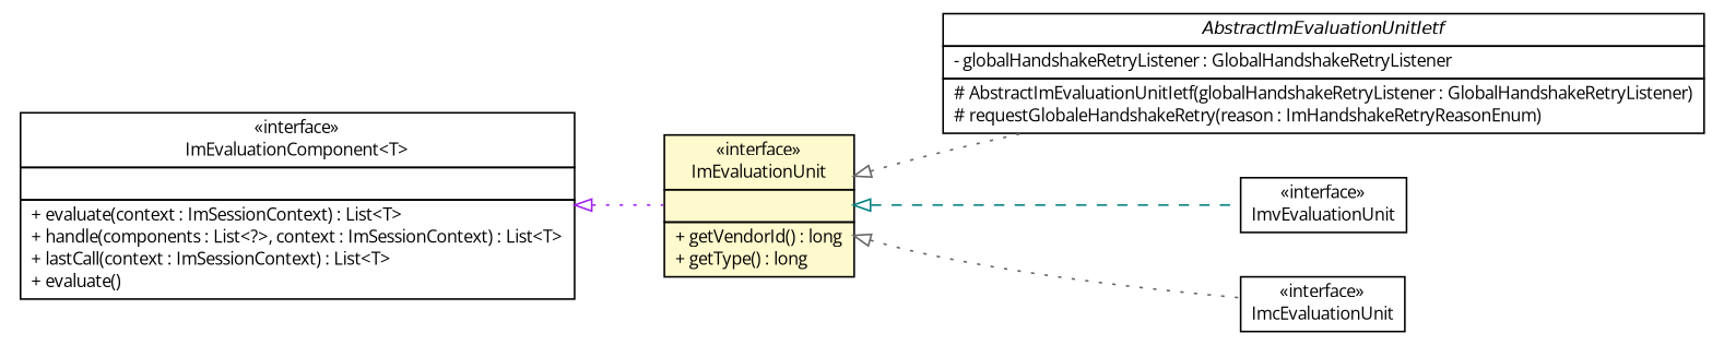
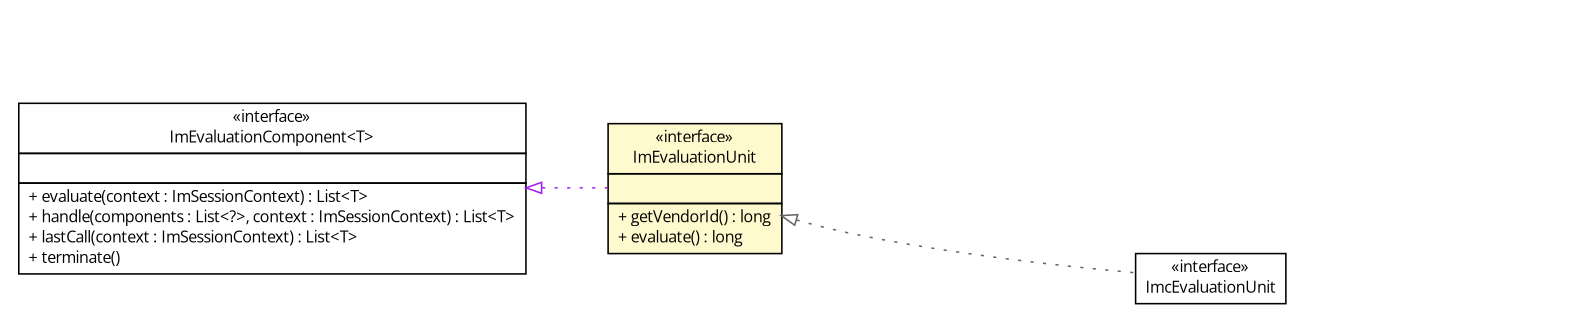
  digraph {
    fontname="Open Sans"
    nodesep=0.25
    rankdir=LR
    ranksep=0.5
    node [fontcolor=black fontname="Open Sans" fontsize=10.0 shape=plaintext]
    edge [arrowtail=empty color=gray40 dir=back fontname="Open Sans" fontsize=10 headport=p labelfontname=Helvetica labelfontsize=10 style=dotted tailport=p]
-   n1 [label=<<table title="de.hsbremen.tc.tnc.im.evaluate.ImEvaluationUnit" border="0" cellborder="1" cellspacing="0" cellpadding="2" port="p" bgcolor="lemonChiffon" href="./ImEvaluationUnit.html"> 		<tr><td><table border="0" cellspacing="0" cellpadding="1"> <tr><td align="center" balign="center"> &#171;interface&#187; </td></tr> <tr><td align="center" balign="center"> ImEvaluationUnit </td></tr> 		</table></td></tr> 		<tr><td><table border="0" cellspacing="0" cellpadding="1"> <tr><td align="left" balign="left">  </td></tr> 		</table></td></tr> 		<tr><td><table border="0" cellspacing="0" cellpadding="1"> <tr><td align="left" balign="left"> + getVendorId() : long </td></tr> <tr><td align="left" balign="left"> + getType() : long </td></tr> 		</table></td></tr> 		</table>>]
-   n2 [label=<<table title="de.hsbremen.tc.tnc.im.evaluate.AbstractImEvaluationUnitIetf" border="0" cellborder="1" cellspacing="0" cellpadding="2" port="p" href="./AbstractImEvaluationUnitIetf.html"> 		<tr><td><table border="0" cellspacing="0" cellpadding="1"> <tr><td align="center" balign="center"><font face="Helvetica-Oblique"> AbstractImEvaluationUnitIetf </font></td></tr> 		</table></td></tr> 		<tr><td><table border="0" cellspacing="0" cellpadding="1"> <tr><td align="left" balign="left"> - globalHandshakeRetryListener : GlobalHandshakeRetryListener </td></tr> 		</table></td></tr> 		<tr><td><table border="0" cellspacing="0" cellpadding="1"> <tr><td align="left" balign="left"> # AbstractImEvaluationUnitIetf(globalHandshakeRetryListener : GlobalHandshakeRetryListener) </td></tr> <tr><td align="left" balign="left"> # requestGlobaleHandshakeRetry(reason : ImHandshakeRetryReasonEnum) </td></tr> 		</table></td></tr> 		</table>>]
-   n3 [label=<<table title="de.hsbremen.tc.tnc.im.evaluate.ImvEvaluationUnit" border="0" cellborder="1" cellspacing="0" cellpadding="2" port="p" href="./ImvEvaluationUnit.html"> 		<tr><td><table border="0" cellspacing="0" cellpadding="1"> <tr><td align="center" balign="center"> &#171;interface&#187; </td></tr> <tr><td align="center" balign="center"> ImvEvaluationUnit </td></tr> 		</table></td></tr> 		</table>>]
+   n1 [label=<<table title="de.hsbremen.tc.tnc.im.evaluate.ImEvaluationUnit" border="0" cellborder="1" cellspacing="0" cellpadding="2" port="p" bgcolor="lemonChiffon" href="./ImEvaluationUnit.html"> 		<tr><td><table border="0" cellspacing="0" cellpadding="1"> <tr><td align="center" balign="center"> &#171;interface&#187; </td></tr> <tr><td align="center" balign="center"> ImEvaluationUnit </td></tr> 		</table></td></tr> 		<tr><td><table border="0" cellspacing="0" cellpadding="1"> <tr><td align="left" balign="left">  </td></tr> 		</table></td></tr> 		<tr><td><table border="0" cellspacing="0" cellpadding="1"> <tr><td align="left" balign="left"> + getVendorId() : long </td></tr> <tr><td align="left" balign="left"> + evaluate() : long </td></tr> 		</table></td></tr> 		</table>>]
    n4 [label=<<table title="de.hsbremen.tc.tnc.im.evaluate.ImcEvaluationUnit" border="0" cellborder="1" cellspacing="0" cellpadding="2" port="p" href="./ImcEvaluationUnit.html"> 		<tr><td><table border="0" cellspacing="0" cellpadding="1"> <tr><td align="center" balign="center"> &#171;interface&#187; </td></tr> <tr><td align="center" balign="center"> ImcEvaluationUnit </td></tr> 		</table></td></tr> 		</table>>]
-   n5 [label=<<table title="de.hsbremen.tc.tnc.im.evaluate.ImEvaluationComponent" border="0" cellborder="1" cellspacing="0" cellpadding="2" port="p" href="./ImEvaluationComponent.html"> 		<tr><td><table border="0" cellspacing="0" cellpadding="1"> <tr><td align="center" balign="center"> &#171;interface&#187; </td></tr> <tr><td align="center" balign="center"> ImEvaluationComponent&lt;T&gt; </td></tr> 		</table></td></tr> 		<tr><td><table border="0" cellspacing="0" cellpadding="1"> <tr><td align="left" balign="left">  </td></tr> 		</table></td></tr> 		<tr><td><table border="0" cellspacing="0" cellpadding="1"> <tr><td align="left" balign="left"> + evaluate(context : ImSessionContext) : List&lt;T&gt; </td></tr> <tr><td align="left" balign="left"> + handle(components : List&lt;?&gt;, context : ImSessionContext) : List&lt;T&gt; </td></tr> <tr><td align="left" balign="left"> + lastCall(context : ImSessionContext) : List&lt;T&gt; </td></tr> <tr><td align="left" balign="left"> + evaluate() </td></tr> 		</table></td></tr> 		</table>>]
-   n1 -> n2
-   n1 -> n3 [color=teal style=dashed]
+   n5 [label=<<table title="de.hsbremen.tc.tnc.im.evaluate.ImEvaluationComponent" border="0" cellborder="1" cellspacing="0" cellpadding="2" port="p" href="./ImEvaluationComponent.html"> 		<tr><td><table border="0" cellspacing="0" cellpadding="1"> <tr><td align="center" balign="center"> &#171;interface&#187; </td></tr> <tr><td align="center" balign="center"> ImEvaluationComponent&lt;T&gt; </td></tr> 		</table></td></tr> 		<tr><td><table border="0" cellspacing="0" cellpadding="1"> <tr><td align="left" balign="left">  </td></tr> 		</table></td></tr> 		<tr><td><table border="0" cellspacing="0" cellpadding="1"> <tr><td align="left" balign="left"> + evaluate(context : ImSessionContext) : List&lt;T&gt; </td></tr> <tr><td align="left" balign="left"> + handle(components : List&lt;?&gt;, context : ImSessionContext) : List&lt;T&gt; </td></tr> <tr><td align="left" balign="left"> + lastCall(context : ImSessionContext) : List&lt;T&gt; </td></tr> <tr><td align="left" balign="left"> + terminate() </td></tr> 		</table></td></tr> 		</table>>]
    n1 -> n4
    n5 -> n1 [color=purple]
  }
